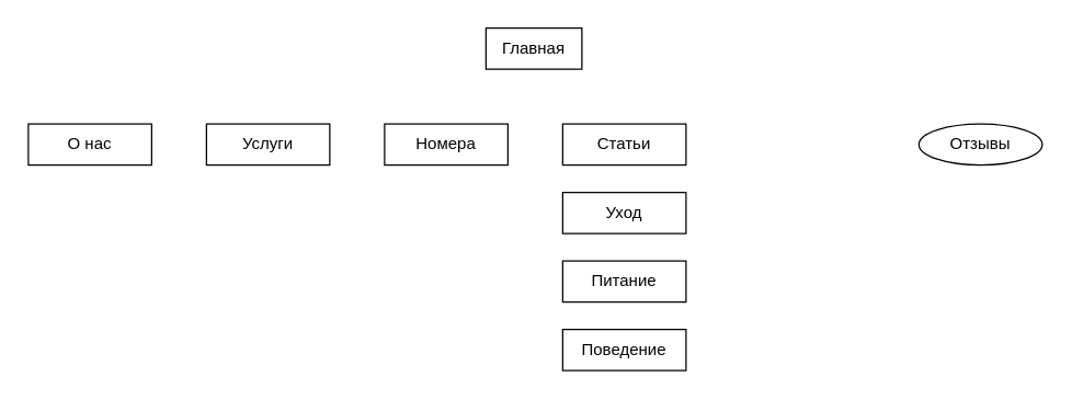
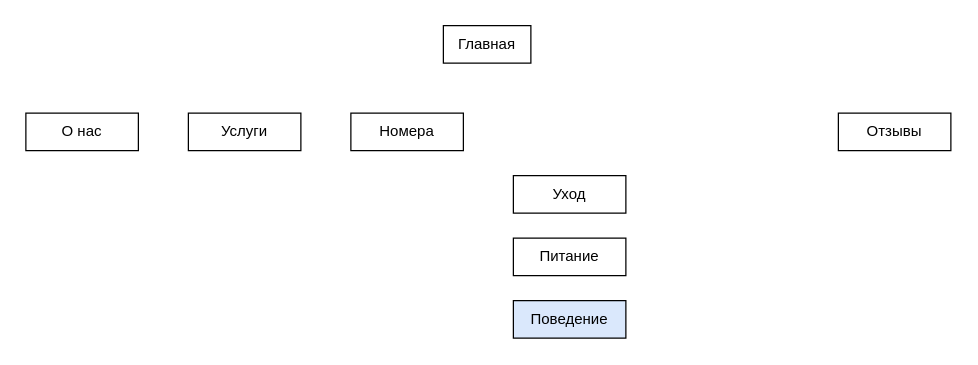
  <mxCell id="0" />
  <mxCell id="1" parent="0" />
  <mxCell id="2" value="Главная" style="rounded=0;whiteSpace=wrap;html=1;" parent="1" vertex="1"><mxGeometry x="354" y="20" width="70" height="30" as="geometry" /></mxCell>
  <mxCell id="3" value="О нас" style="rounded=0;whiteSpace=wrap;html=1;" parent="1" vertex="1"><mxGeometry x="20" y="90" width="90" height="30" as="geometry" /></mxCell>
  <mxCell id="4" value="Услуги" style="rounded=0;whiteSpace=wrap;html=1;" parent="1" vertex="1"><mxGeometry x="150" y="90" width="90" height="30" as="geometry" /></mxCell>
  <mxCell id="5" value="Номера" style="rounded=0;whiteSpace=wrap;html=1;" parent="1" vertex="1"><mxGeometry x="280" y="90" width="90" height="30" as="geometry" /></mxCell>
- <mxCell id="6" value="Статьи" style="rounded=0;whiteSpace=wrap;html=1;" parent="1" vertex="1"><mxGeometry x="410" y="90" width="90" height="30" as="geometry" /></mxCell>
- <mxCell id="7" value="Отзывы" style="ellipse;whiteSpace=wrap;html=1;" parent="1" vertex="1"><mxGeometry x="670" y="90" width="90" height="30" as="geometry" /></mxCell>
+ <mxCell id="7" value="Отзывы" style="rounded=0;whiteSpace=wrap;html=1;" parent="1" vertex="1"><mxGeometry x="670" y="90" width="90" height="30" as="geometry" /></mxCell>
  <mxCell id="8" value="Уход" style="rounded=0;whiteSpace=wrap;html=1;" vertex="1" parent="1"><mxGeometry x="410" y="140" width="90" height="30" as="geometry" /></mxCell>
  <mxCell id="9" value="Питание" style="rounded=0;whiteSpace=wrap;html=1;" vertex="1" parent="1"><mxGeometry x="410" y="190" width="90" height="30" as="geometry" /></mxCell>
- <mxCell id="10" value="Поведение" style="rounded=0;whiteSpace=wrap;html=1;" vertex="1" parent="1"><mxGeometry x="410" y="240" width="90" height="30" as="geometry" /></mxCell>
+ <mxCell id="10" value="Поведение" style="rounded=0;whiteSpace=wrap;html=1;fillColor=#dae8fc;" vertex="1" parent="1"><mxGeometry x="410" y="240" width="90" height="30" as="geometry" /></mxCell>
